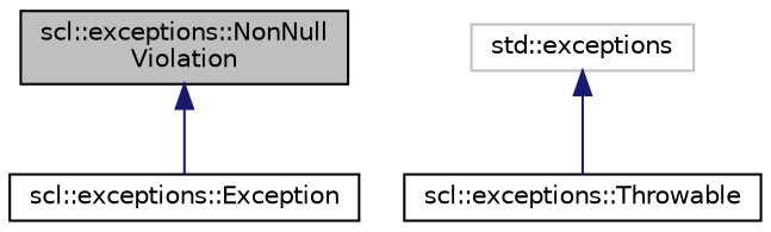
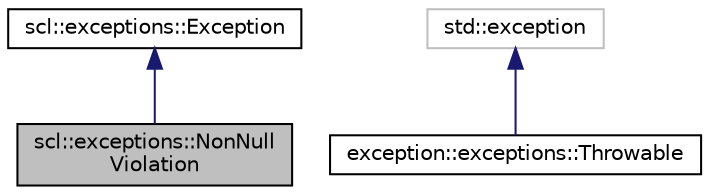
  digraph {
    node [color=black fillcolor=white fontname=Helvetica fontsize=10 shape=record style=filled]
    edge [color=midnightblue dir=back fontname=Helvetica fontsize=10 labelfontname=Helvetica labelfontsize=10 style=solid]
    n1 [fillcolor=grey75 fontcolor=black height=0.2 label="scl::exceptions::NonNull\lViolation" width=0.4]
    n2 [height=0.2 label="scl::exceptions::Exception" width=0.4]
-   n3 [height=0.2 label="scl::exceptions::Throwable" width=0.4]
-   n4 [color=grey75 height=0.2 label="std::exceptions" width=0.4]
-   n1 -> n2
+   n3 [height=0.2 label="exception::exceptions::Throwable" width=0.4]
+   n4 [color=grey75 height=0.2 label="std::exception" width=0.4]
+   n2 -> n1
    n4 -> n3
  }
